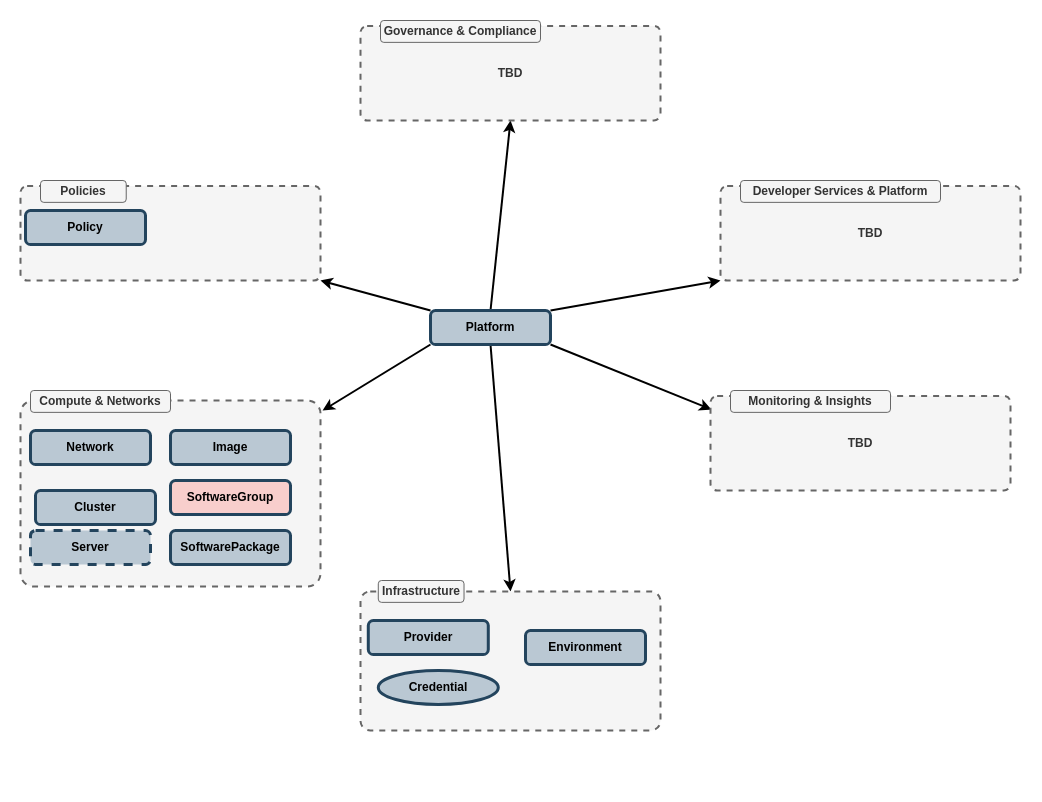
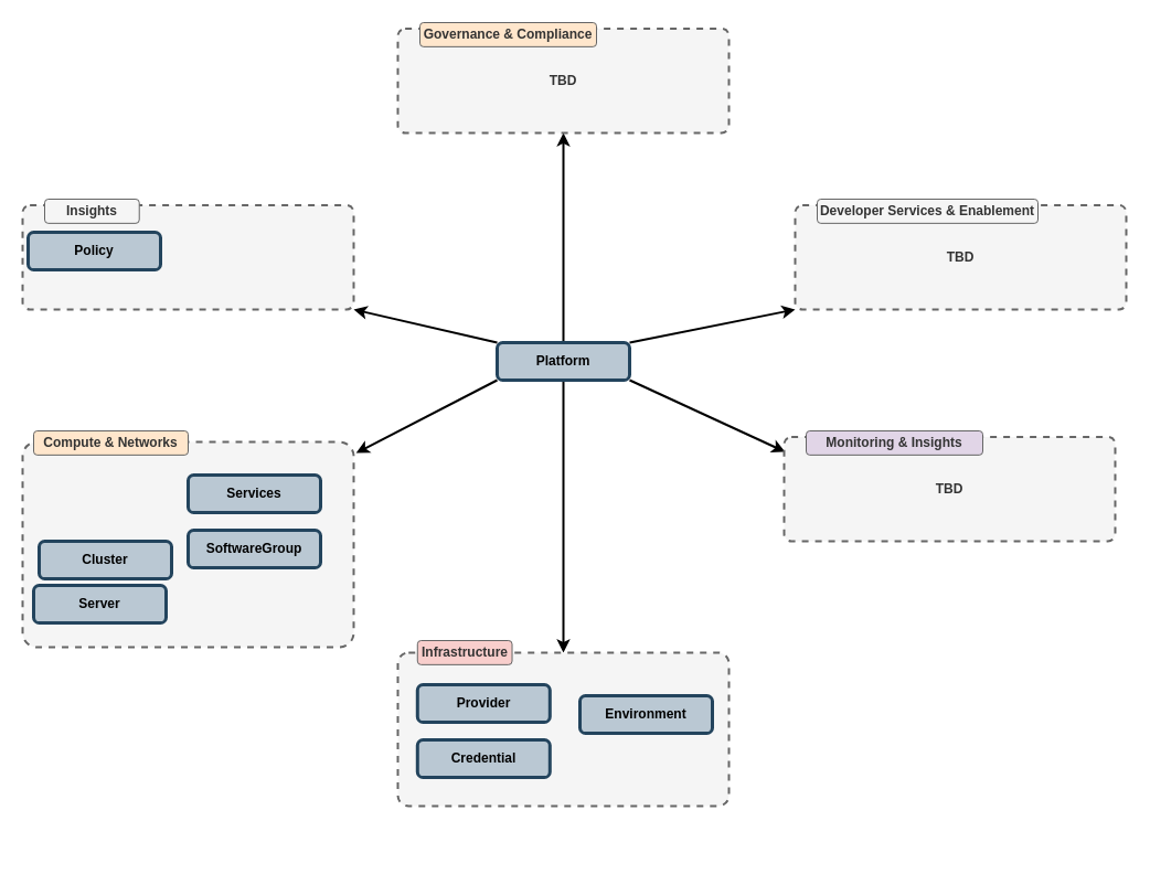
  <mxCell id="0" />
  <mxCell id="1" parent="0" />
  <mxCell id="2" style="rounded=1;orthogonalLoop=1;jettySize=auto;html=1;exitX=0;exitY=1;exitDx=0;exitDy=0;entryX=1.007;entryY=0.054;entryDx=0;entryDy=0;entryPerimeter=0;strokeWidth=2;" edge="1" parent="1" source="7" target="9"><mxGeometry relative="1" as="geometry" /></mxCell>
  <mxCell id="3" style="rounded=1;orthogonalLoop=1;jettySize=auto;html=1;exitX=0.5;exitY=1;exitDx=0;exitDy=0;entryX=0.5;entryY=0;entryDx=0;entryDy=0;strokeWidth=2;" edge="1" parent="1" source="7" target="23"><mxGeometry relative="1" as="geometry" /></mxCell>
  <mxCell id="4" style="rounded=1;orthogonalLoop=1;jettySize=auto;html=1;exitX=0.5;exitY=0;exitDx=0;exitDy=0;entryX=0.5;entryY=1;entryDx=0;entryDy=0;strokeWidth=2;" edge="1" parent="1" source="7" target="28"><mxGeometry relative="1" as="geometry" /></mxCell>
  <mxCell id="5" style="rounded=1;orthogonalLoop=1;jettySize=auto;html=1;exitX=1;exitY=0;exitDx=0;exitDy=0;entryX=0;entryY=1;entryDx=0;entryDy=0;strokeWidth=2;" edge="1" parent="1" source="7" target="31"><mxGeometry relative="1" as="geometry" /></mxCell>
  <mxCell id="6" style="rounded=1;orthogonalLoop=1;jettySize=auto;html=1;exitX=1;exitY=1;exitDx=0;exitDy=0;entryX=0.003;entryY=0.143;entryDx=0;entryDy=0;entryPerimeter=0;strokeWidth=2;" edge="1" parent="1" source="7" target="35"><mxGeometry relative="1" as="geometry" /></mxCell>
- <mxCell id="7" value="Platform" style="rounded=1;whiteSpace=wrap;html=1;fillColor=#bac8d3;strokeColor=#23445d;strokeWidth=3;fontStyle=1;fontSize=12;" parent="1" vertex="1"><mxGeometry x="430" y="310" width="120" height="34" as="geometry" /></mxCell>
+ <mxCell id="7" value="Platform" style="rounded=1;whiteSpace=wrap;html=1;fillColor=#bac8d3;strokeColor=#23445d;strokeWidth=3;fontStyle=1;fontSize=12;" parent="1" vertex="1"><mxGeometry x="450" y="310" width="120" height="34" as="geometry" /></mxCell>
  <mxCell id="8" value="" style="group" vertex="1" connectable="0" parent="1"><mxGeometry x="20" y="390" width="300" height="196" as="geometry" /></mxCell>
  <mxCell id="9" value="" style="rounded=1;whiteSpace=wrap;html=1;arcSize=7;fillColor=#f5f5f5;fontColor=#333333;strokeColor=#666666;strokeWidth=2;dashed=1;" parent="8" vertex="1"><mxGeometry y="10" width="300" height="186" as="geometry" /></mxCell>
- <mxCell id="10" value="Compute &amp;amp; Networks" style="rounded=1;whiteSpace=wrap;html=1;fontStyle=1;fillColor=#f5f5f5;fontColor=#333333;strokeColor=#666666;strokeWidth=1;" parent="8" vertex="1"><mxGeometry x="10" width="140" height="21.87" as="geometry" /></mxCell>
- <mxCell id="11" value="Network" style="rounded=1;whiteSpace=wrap;html=1;fillColor=#bac8d3;strokeColor=#23445d;strokeWidth=3;fontStyle=1;fontSize=12;" parent="8" vertex="1"><mxGeometry x="10" y="40" width="120" height="34" as="geometry" /></mxCell>
+ <mxCell id="10" value="Compute &amp;amp; Networks" style="rounded=1;whiteSpace=wrap;html=1;fontStyle=1;fillColor=#ffe6cc;fontColor=#333333;strokeColor=#666666;strokeWidth=1;" parent="8" vertex="1"><mxGeometry x="10" width="140" height="21.87" as="geometry" /></mxCell>
  <mxCell id="12" value="Cluster" style="rounded=1;whiteSpace=wrap;html=1;fillColor=#bac8d3;strokeColor=#23445d;strokeWidth=3;fontStyle=1;fontSize=12;" parent="8" vertex="1"><mxGeometry x="15" y="100" width="120" height="34" as="geometry" /></mxCell>
- <mxCell id="13" value="Server" style="rounded=1;whiteSpace=wrap;html=1;fillColor=#bac8d3;strokeColor=#23445d;strokeWidth=3;fontStyle=1;fontSize=12;dashed=1;" parent="8" vertex="1"><mxGeometry x="10" y="140" width="120" height="34" as="geometry" /></mxCell>
- <mxCell id="14" value="Image" style="rounded=1;whiteSpace=wrap;html=1;fillColor=#bac8d3;strokeColor=#23445d;strokeWidth=3;fontStyle=1;fontSize=12;" parent="8" vertex="1"><mxGeometry x="150" y="40" width="120" height="34" as="geometry" /></mxCell>
- <mxCell id="15" value="SoftwareGroup" style="rounded=1;whiteSpace=wrap;html=1;fillColor=#f8cecc;strokeColor=#23445d;strokeWidth=3;fontStyle=1;fontSize=12;" parent="8" vertex="1"><mxGeometry x="150" y="90" width="120" height="34" as="geometry" /></mxCell>
- <mxCell id="16" value="SoftwarePackage" style="rounded=1;whiteSpace=wrap;html=1;fillColor=#bac8d3;strokeColor=#23445d;strokeWidth=3;fontStyle=1;fontSize=12;" parent="8" vertex="1"><mxGeometry x="150" y="140" width="120" height="34" as="geometry" /></mxCell>
+ <mxCell id="13" value="Server" style="rounded=1;whiteSpace=wrap;html=1;fillColor=#bac8d3;strokeColor=#23445d;strokeWidth=3;fontStyle=1;fontSize=12;" parent="8" vertex="1"><mxGeometry x="10" y="140" width="120" height="34" as="geometry" /></mxCell>
+ <mxCell id="14" value="Services" style="rounded=1;whiteSpace=wrap;html=1;fillColor=#bac8d3;strokeColor=#23445d;strokeWidth=3;fontStyle=1;fontSize=12;" parent="8" vertex="1"><mxGeometry x="150" y="40" width="120" height="34" as="geometry" /></mxCell>
+ <mxCell id="15" value="SoftwareGroup" style="rounded=1;whiteSpace=wrap;html=1;fillColor=#bac8d3;strokeColor=#23445d;strokeWidth=3;fontStyle=1;fontSize=12;" parent="8" vertex="1"><mxGeometry x="150" y="90" width="120" height="34" as="geometry" /></mxCell>
  <mxCell id="17" value="" style="group;movable=1;resizable=1;rotatable=1;deletable=1;editable=1;locked=0;connectable=1;" vertex="1" connectable="0" parent="1"><mxGeometry x="20" y="180" width="300" height="100" as="geometry" /></mxCell>
  <mxCell id="18" value="" style="rounded=1;whiteSpace=wrap;html=1;arcSize=7;fillColor=#f5f5f5;fontColor=#333333;strokeColor=#666666;strokeWidth=2;dashed=1;movable=1;resizable=1;rotatable=1;deletable=1;editable=1;locked=0;connectable=1;" parent="17" vertex="1"><mxGeometry y="5.465" width="300" height="94.535" as="geometry" /></mxCell>
- <mxCell id="19" value="Policies" style="rounded=1;whiteSpace=wrap;html=1;fontStyle=1;fillColor=#f5f5f5;fontColor=#333333;strokeColor=#666666;strokeWidth=1;movable=0;resizable=0;rotatable=0;deletable=0;editable=0;locked=1;connectable=0;" parent="17" vertex="1"><mxGeometry x="20.004" width="85.735" height="21.867" as="geometry" /></mxCell>
+ <mxCell id="19" value="Insights" style="rounded=1;whiteSpace=wrap;html=1;fontStyle=1;fillColor=#f5f5f5;fontColor=#333333;strokeColor=#666666;strokeWidth=1;movable=0;resizable=0;rotatable=0;deletable=0;editable=0;locked=1;connectable=0;" parent="17" vertex="1"><mxGeometry x="20.004" width="85.735" height="21.867" as="geometry" /></mxCell>
  <mxCell id="20" value="Policy" style="rounded=1;whiteSpace=wrap;html=1;fillColor=#bac8d3;strokeColor=#23445d;strokeWidth=3;fontStyle=1;fontSize=12;movable=1;resizable=1;rotatable=1;deletable=1;editable=1;locked=0;connectable=1;" parent="17" vertex="1"><mxGeometry x="5" y="30" width="120" height="34" as="geometry" /></mxCell>
  <mxCell id="21" style="rounded=1;orthogonalLoop=1;jettySize=auto;html=1;exitX=0;exitY=0;exitDx=0;exitDy=0;entryX=1;entryY=1;entryDx=0;entryDy=0;strokeWidth=2;" edge="1" parent="1" source="7" target="17"><mxGeometry relative="1" as="geometry" /></mxCell>
  <mxCell id="22" value="" style="group" vertex="1" connectable="0" parent="1"><mxGeometry x="360" y="580" width="300" height="200" as="geometry" /></mxCell>
  <mxCell id="23" value="" style="rounded=1;whiteSpace=wrap;html=1;arcSize=7;fillColor=#f5f5f5;fontColor=#333333;strokeColor=#666666;strokeWidth=2;dashed=1;" parent="22" vertex="1"><mxGeometry y="10.93" width="300" height="139.07" as="geometry" /></mxCell>
- <mxCell id="24" value="Infrastructure" style="rounded=1;whiteSpace=wrap;html=1;fontStyle=1;fillColor=#f5f5f5;fontColor=#333333;strokeColor=#666666;strokeWidth=1;" parent="22" vertex="1"><mxGeometry x="17.794" width="85.735" height="21.867" as="geometry" /></mxCell>
- <mxCell id="25" value="Provider" style="rounded=1;whiteSpace=wrap;html=1;fillColor=#bac8d3;strokeColor=#23445d;strokeWidth=3;fontStyle=1;fontSize=12;" parent="22" vertex="1"><mxGeometry x="7.79" y="40" width="120" height="34" as="geometry" /></mxCell>
- <mxCell id="26" value="Credential" style="ellipse;whiteSpace=wrap;html=1;fillColor=#bac8d3;strokeColor=#23445d;strokeWidth=3;fontStyle=1;fontSize=12;" parent="22" vertex="1"><mxGeometry x="17.79" y="90" width="120" height="34" as="geometry" /></mxCell>
+ <mxCell id="24" value="Infrastructure" style="rounded=1;whiteSpace=wrap;html=1;fontStyle=1;fillColor=#f8cecc;fontColor=#333333;strokeColor=#666666;strokeWidth=1;" parent="22" vertex="1"><mxGeometry x="17.794" width="85.735" height="21.867" as="geometry" /></mxCell>
+ <mxCell id="25" value="Provider" style="rounded=1;whiteSpace=wrap;html=1;fillColor=#bac8d3;strokeColor=#23445d;strokeWidth=3;fontStyle=1;fontSize=12;" parent="22" vertex="1"><mxGeometry x="17.79" y="40" width="120" height="34" as="geometry" /></mxCell>
+ <mxCell id="26" value="Credential" style="rounded=1;whiteSpace=wrap;html=1;fillColor=#bac8d3;strokeColor=#23445d;strokeWidth=3;fontStyle=1;fontSize=12;" parent="22" vertex="1"><mxGeometry x="17.79" y="90" width="120" height="34" as="geometry" /></mxCell>
  <mxCell id="27" value="Environment" style="rounded=1;whiteSpace=wrap;html=1;fillColor=#bac8d3;strokeColor=#23445d;strokeWidth=3;fontStyle=1;fontSize=12;" parent="22" vertex="1"><mxGeometry x="165" y="50" width="120" height="34" as="geometry" /></mxCell>
  <mxCell id="28" value="" style="group;movable=1;resizable=1;rotatable=1;deletable=1;editable=1;locked=0;connectable=1;" vertex="1" connectable="0" parent="1"><mxGeometry x="360" y="20" width="300" height="100" as="geometry" /></mxCell>
  <mxCell id="29" value="&lt;b&gt;TBD&lt;/b&gt;" style="rounded=1;whiteSpace=wrap;html=1;arcSize=7;fillColor=#f5f5f5;fontColor=#333333;strokeColor=#666666;strokeWidth=2;dashed=1;movable=1;resizable=1;rotatable=1;deletable=1;editable=1;locked=0;connectable=1;" vertex="1" parent="28"><mxGeometry y="5.465" width="300" height="94.535" as="geometry" /></mxCell>
- <mxCell id="30" value="Governance &amp;amp; Compliance" style="rounded=1;whiteSpace=wrap;html=1;fontStyle=1;fillColor=#f5f5f5;fontColor=#333333;strokeColor=#666666;strokeWidth=1;movable=1;resizable=1;rotatable=1;deletable=1;editable=1;locked=0;connectable=1;" vertex="1" parent="28"><mxGeometry x="20" width="160" height="21.87" as="geometry" /></mxCell>
+ <mxCell id="30" value="Governance &amp;amp; Compliance" style="rounded=1;whiteSpace=wrap;html=1;fontStyle=1;fillColor=#ffe6cc;fontColor=#333333;strokeColor=#666666;strokeWidth=1;movable=1;resizable=1;rotatable=1;deletable=1;editable=1;locked=0;connectable=1;" vertex="1" parent="28"><mxGeometry x="20" width="160" height="21.87" as="geometry" /></mxCell>
  <mxCell id="31" value="" style="group;movable=1;resizable=1;rotatable=1;deletable=1;editable=1;locked=0;connectable=1;" vertex="1" connectable="0" parent="1"><mxGeometry x="720" y="180" width="300" height="100" as="geometry" /></mxCell>
  <mxCell id="32" value="&lt;b&gt;TBD&lt;/b&gt;" style="rounded=1;whiteSpace=wrap;html=1;arcSize=7;fillColor=#f5f5f5;fontColor=#333333;strokeColor=#666666;strokeWidth=2;dashed=1;movable=1;resizable=1;rotatable=1;deletable=1;editable=1;locked=0;connectable=1;" vertex="1" parent="31"><mxGeometry y="5.465" width="300" height="94.535" as="geometry" /></mxCell>
- <mxCell id="33" value="Developer Services &amp;amp; Platform" style="rounded=1;whiteSpace=wrap;html=1;fontStyle=1;fillColor=#f5f5f5;fontColor=#333333;strokeColor=#666666;strokeWidth=1;movable=1;resizable=1;rotatable=1;deletable=1;editable=1;locked=0;connectable=1;" vertex="1" parent="31"><mxGeometry x="20" width="200" height="21.87" as="geometry" /></mxCell>
+ <mxCell id="33" value="Developer Services &amp;amp; Enablement" style="rounded=1;whiteSpace=wrap;html=1;fontStyle=1;fillColor=#f5f5f5;fontColor=#333333;strokeColor=#666666;strokeWidth=1;movable=1;resizable=1;rotatable=1;deletable=1;editable=1;locked=0;connectable=1;" vertex="1" parent="31"><mxGeometry x="20" width="200" height="21.87" as="geometry" /></mxCell>
  <mxCell id="34" value="" style="group;movable=1;resizable=1;rotatable=1;deletable=1;editable=1;locked=0;connectable=1;" vertex="1" connectable="0" parent="1"><mxGeometry x="710" y="390" width="300" height="100" as="geometry" /></mxCell>
  <mxCell id="35" value="&lt;b&gt;TBD&lt;/b&gt;" style="rounded=1;whiteSpace=wrap;html=1;arcSize=7;fillColor=#f5f5f5;fontColor=#333333;strokeColor=#666666;strokeWidth=2;dashed=1;movable=1;resizable=1;rotatable=1;deletable=1;editable=1;locked=0;connectable=1;" vertex="1" parent="34"><mxGeometry y="5.465" width="300" height="94.535" as="geometry" /></mxCell>
- <mxCell id="36" value="Monitoring &amp;amp; Insights" style="rounded=1;whiteSpace=wrap;html=1;fontStyle=1;fillColor=#f5f5f5;fontColor=#333333;strokeColor=#666666;strokeWidth=1;movable=1;resizable=1;rotatable=1;deletable=1;editable=1;locked=0;connectable=1;" vertex="1" parent="34"><mxGeometry x="20" width="160" height="21.87" as="geometry" /></mxCell>
+ <mxCell id="36" value="Monitoring &amp;amp; Insights" style="rounded=1;whiteSpace=wrap;html=1;fontStyle=1;fillColor=#e1d5e7;fontColor=#333333;strokeColor=#666666;strokeWidth=1;movable=1;resizable=1;rotatable=1;deletable=1;editable=1;locked=0;connectable=1;" vertex="1" parent="34"><mxGeometry x="20" width="160" height="21.87" as="geometry" /></mxCell>
